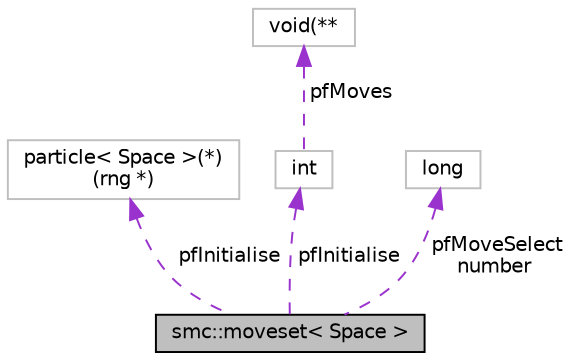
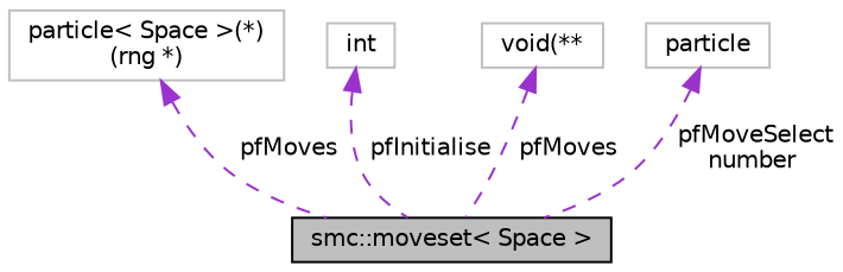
  digraph {
    node [color=grey75 fillcolor=white fontname=Helvetica fontsize=10 shape=record style=filled]
    edge [color=darkorchid3 dir=back fontname=Helvetica fontsize=10 labelfontname=Helvetica labelfontsize=10 style=dashed]
    n1 [color=black fillcolor=grey75 fontcolor=black height=0.2 label="smc::moveset\< Space \>" width=0.4]
    n2 [height=0.2 label="particle\< Space \>(*)\l(rng *)" width=0.4]
    n3 [height=0.2 label=int width=0.4]
    n4 [height=0.2 label="void(**" width=0.4]
-   n5 [height=0.2 label=long width=0.4]
-   n2 -> n1 [label=" pfInitialise"]
+   n5 [height=0.2 label=particle width=0.4]
+   n2 -> n1 [label=" pfMoves"]
    n3 -> n1 [label=" pfInitialise"]
-   n4 -> n3 [label=" pfMoves"]
+   n4 -> n1 [label=" pfMoves"]
    n5 -> n1 [label=" pfMoveSelect\nnumber"]
  }
